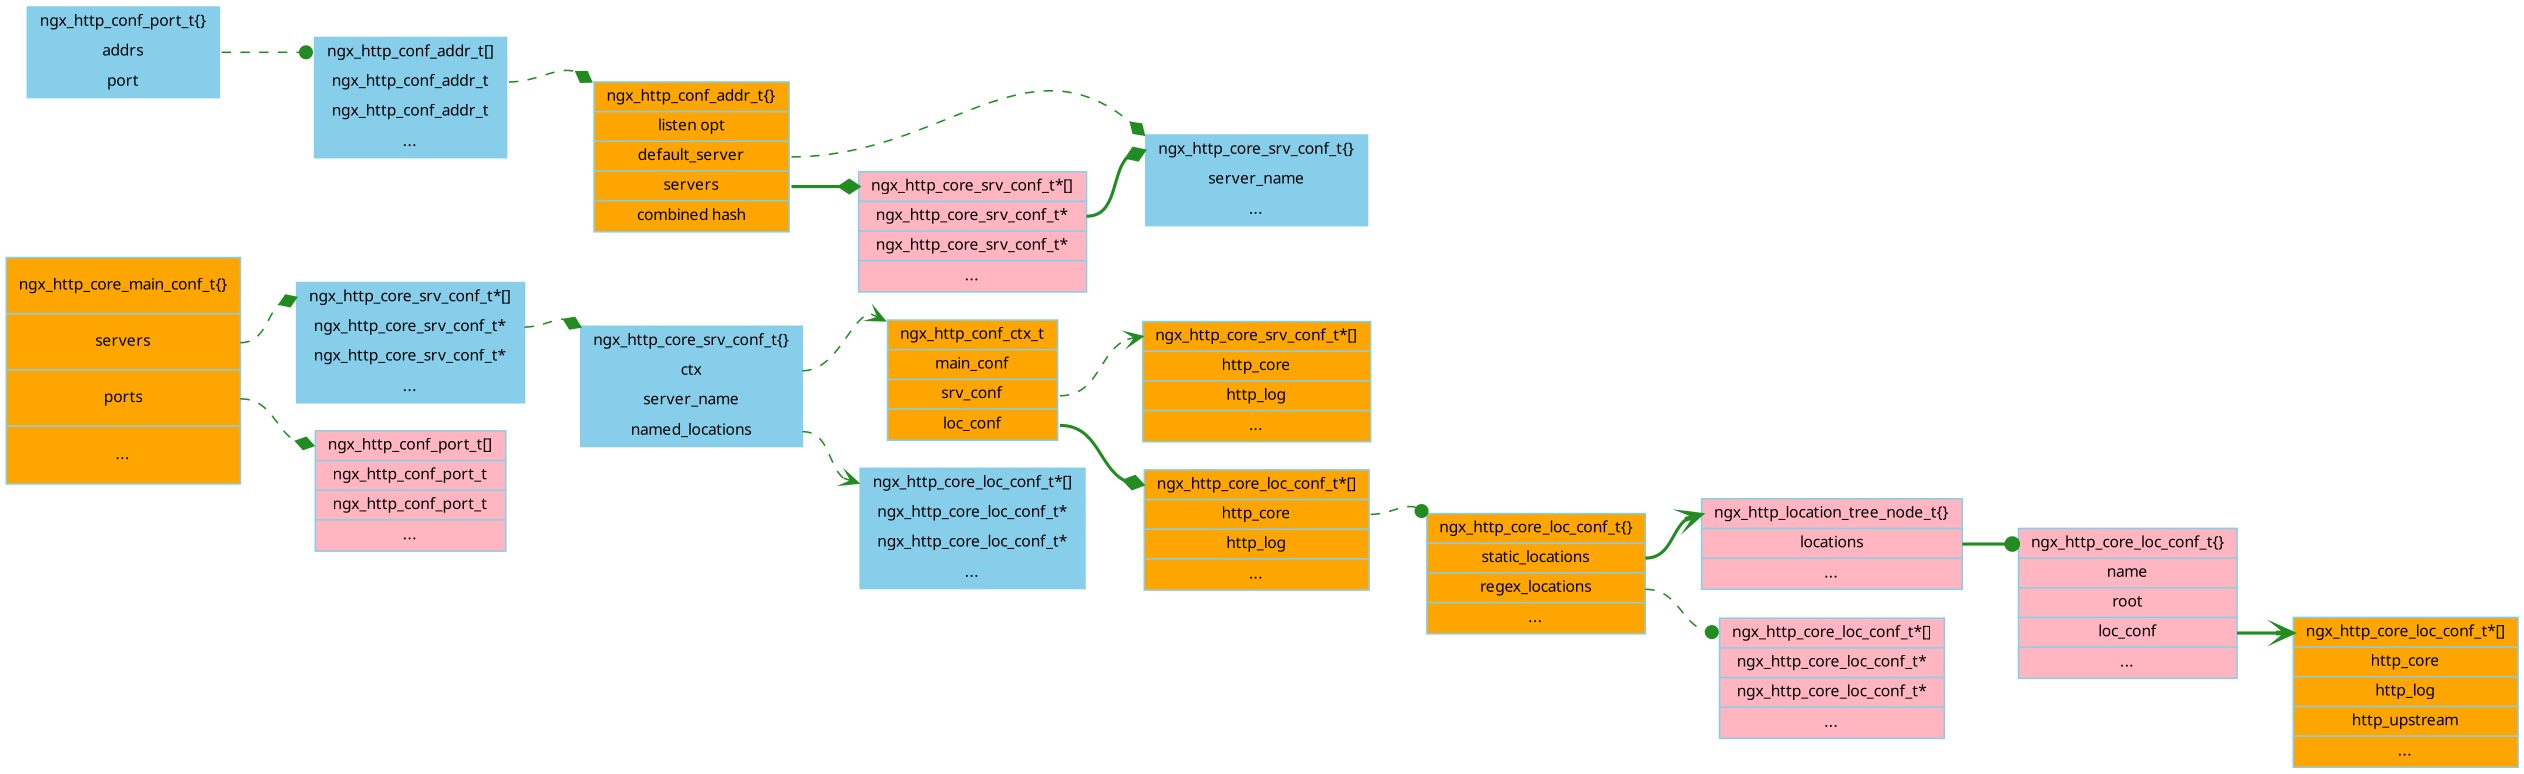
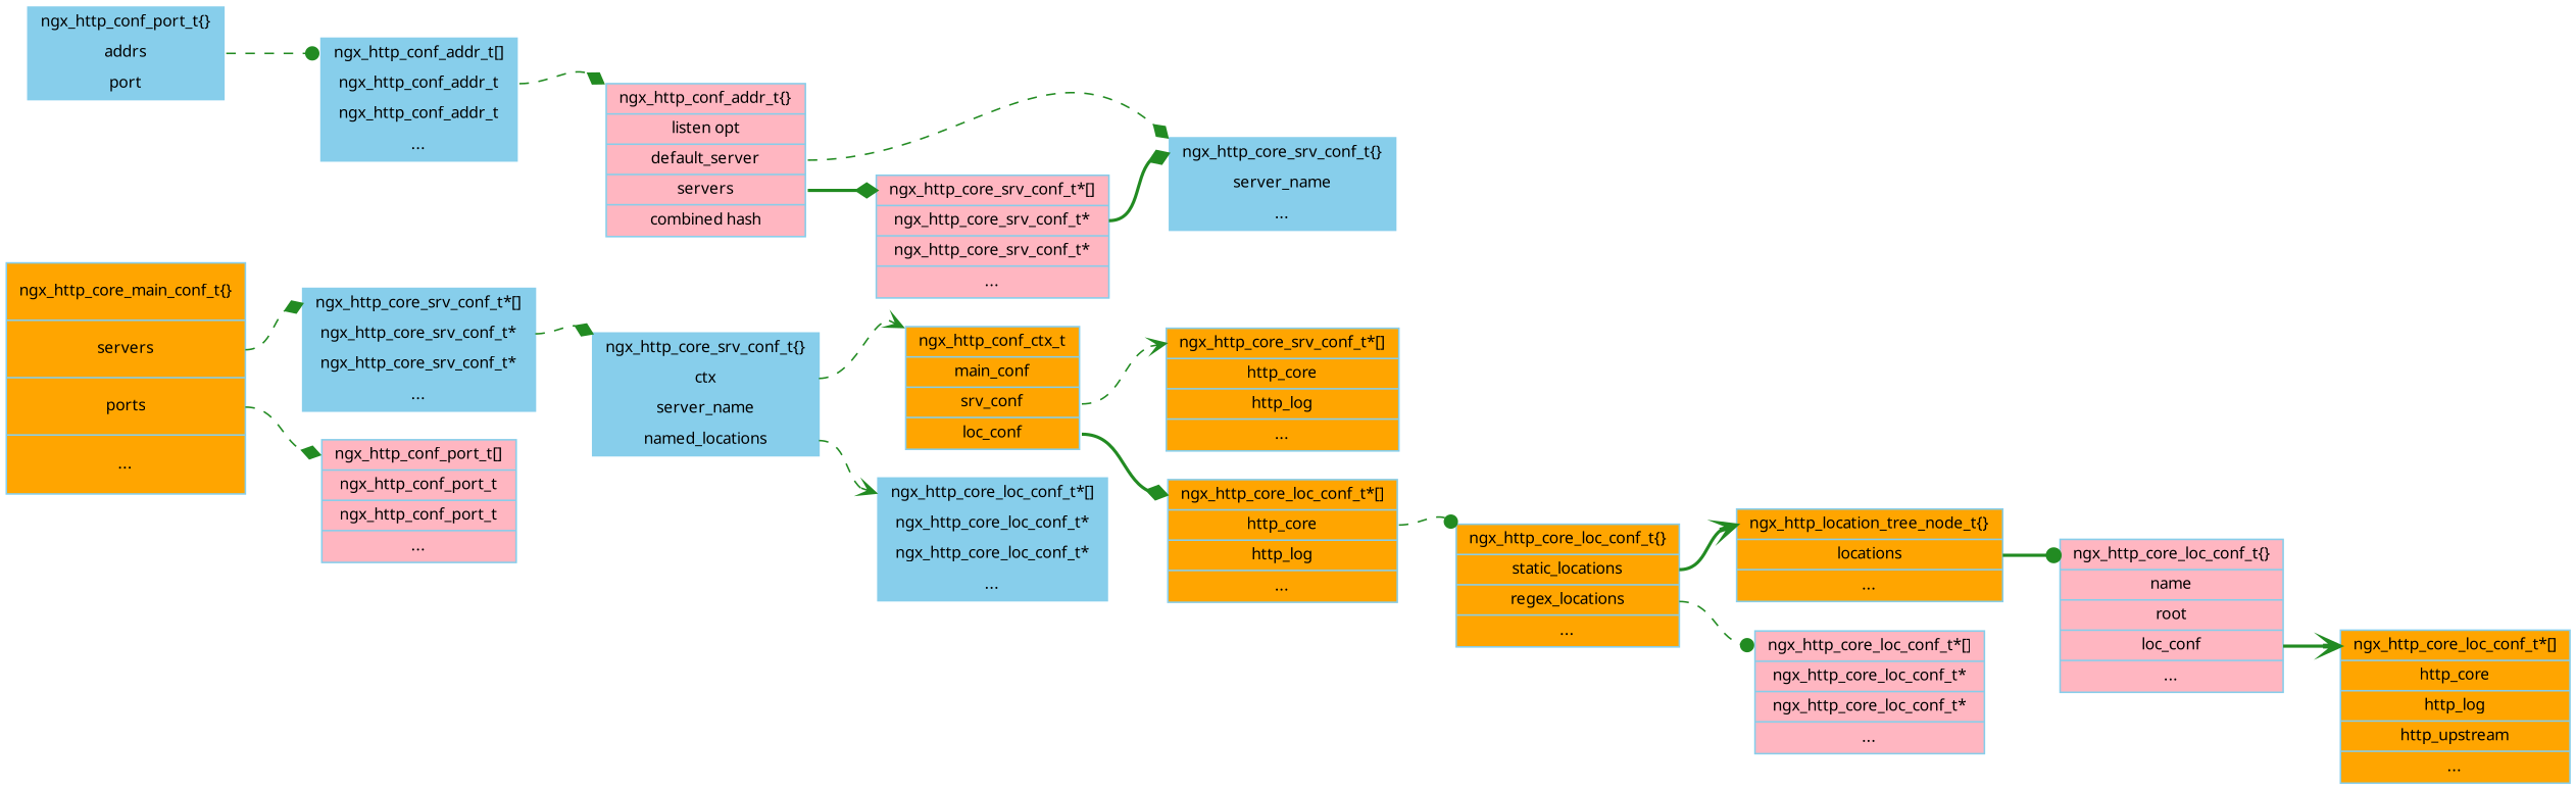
  digraph {
    rankdir=LR
    node [color=skyblue fillcolor=orange fontname=Verdana fontsize=10 shape=record style=filled]
    edge [arrowhead=diamond color=forestgreen fontname=Verdana fontsize=10 headport=head style=dashed tailport=n1]
    n1 [height=2 label="ngx_http_core_main_conf_t\{\}|<servers>servers|<ports>ports|..."]
    n2 [fillcolor=lightpink label="<head>ngx_http_conf_port_t\[\]|<n1>ngx_http_conf_port_t|<n2>ngx_http_conf_port_t|..."]
    n3 [fillcolor=skyblue label="<head>ngx_http_core_srv_conf_t*\[\]|<n1>ngx_http_core_srv_conf_t*|<n2>ngx_http_core_srv_conf_t*|..."]
    n4 [fillcolor=skyblue label="<head>ngx_http_core_srv_conf_t\{\}|<ctx>ctx|server_name|<named_locations>named_locations"]
    n5 [fillcolor=skyblue label="<head>ngx_http_conf_port_t\{\}|<addrs>addrs|port"]
    n6 [fillcolor=skyblue label="<head>ngx_http_conf_addr_t\[\]|<n1>ngx_http_conf_addr_t|<n2>ngx_http_conf_addr_t|..."]
-   n7 [label="<head>ngx_http_conf_addr_t\{\}|listen opt|<default_server>default_server|<servers>servers|combined hash"]
+   n7 [fillcolor=lightpink label="<head>ngx_http_conf_addr_t\{\}|listen opt|<default_server>default_server|<servers>servers|combined hash"]
    n8 [fillcolor=lightpink label="<head>ngx_http_core_srv_conf_t*\[\]|<n1>ngx_http_core_srv_conf_t*|<n2>ngx_http_core_srv_conf_t*|..."]
    n9 [fillcolor=skyblue label="<head>ngx_http_core_srv_conf_t\{\}|server_name|..."]
    n10 [label="<head>ngx_http_conf_ctx_t|<main>main_conf|<srv>srv_conf|<loc>loc_conf"]
    n11 [fillcolor=skyblue label="<head>ngx_http_core_loc_conf_t*\[\]|<n1>ngx_http_core_loc_conf_t*|<n2>ngx_http_core_loc_conf_t*|..."]
    n12 [label="<head>ngx_http_core_srv_conf_t*\[\]|<n1>http_core|<n2>http_log|..."]
    n13 [label="<head>ngx_http_core_loc_conf_t*\[\]|<n1>http_core|<n2>http_log|..."]
    n14 [label="<head>ngx_http_core_loc_conf_t\{\}|<static>static_locations|<regex>regex_locations|..."]
-   n15 [fillcolor=lightpink label="<head>ngx_http_location_tree_node_t\{\}|<locations>locations|..."]
+   n15 [label="<head>ngx_http_location_tree_node_t\{\}|<locations>locations|..."]
    n16 [fillcolor=lightpink label="<head>ngx_http_core_loc_conf_t*\[\]|<n1>ngx_http_core_loc_conf_t*|<n2>ngx_http_core_loc_conf_t*|..."]
    n17 [fillcolor=lightpink label="<head>ngx_http_core_loc_conf_t\{\}|<name>name|<root>root|<loc_conf>loc_conf|..."]
    n18 [label="<head>ngx_http_core_loc_conf_t*\[\]|<n1>http_core|<n2>http_log|<n3>http_upstream|..."]
    n1 -> n2 [tailport=ports]
    n1 -> n3 [tailport=servers]
    n3 -> n4 [headport="head:nw"]
    n4 -> n10 [arrowhead=vee headport="head:nw" tailport=ctx]
    n4 -> n11 [arrowhead=vee tailport=named_locations]
    n5 -> n6 [arrowhead=dot tailport=addrs]
    n6 -> n7 [headport="head:nw"]
    n7 -> n8 [style=bold tailport=servers weight=10]
    n7 -> n9 [headport="head:nw" tailport=default_server]
    n8 -> n9 [style=bold]
    n10 -> n12 [arrowhead=vee tailport=srv]
    n10 -> n13 [style=bold tailport=loc]
    n13 -> n14 [arrowhead=dot headport="head:nw"]
    n14 -> n15 [arrowhead=vee style=bold tailport=static]
    n14 -> n16 [arrowhead=dot tailport=regex]
    n15 -> n17 [arrowhead=dot style=bold tailport=locations]
    n17 -> n18 [arrowhead=vee style=bold tailport=loc_conf]
  }
